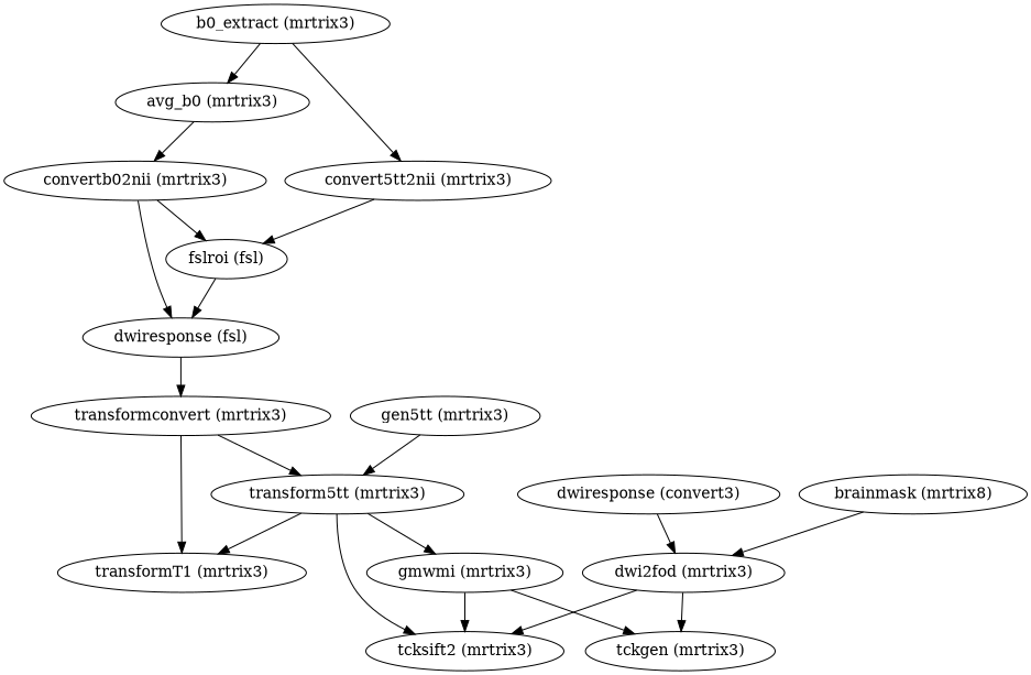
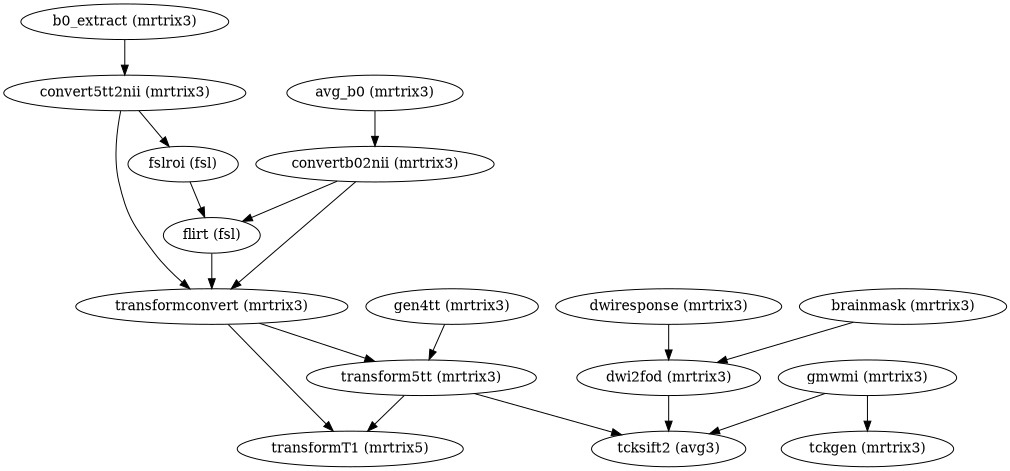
  strict digraph {
    "b0_extract (mrtrix3)"
    "avg_b0 (mrtrix3)"
    "convert5tt2nii (mrtrix3)"
    "convertb02nii (mrtrix3)"
-   "flirt (fsl)" [label="dwiresponse (fsl)"]
+   "flirt (fsl)"
    "transformconvert (mrtrix3)"
    "transform5tt (mrtrix3)"
-   "transformT1 (mrtrix3)"
+   "transformT1 (mrtrix3)" [label="transformT1 (mrtrix5)"]
    "gmwmi (mrtrix3)"
-   "tcksift2 (mrtrix3)"
-   "gen5tt (mrtrix3)"
+   "tcksift2 (mrtrix3)" [label="tcksift2 (avg3)"]
+   "gen5tt (mrtrix3)" [label="gen4tt (mrtrix3)"]
    "fslroi (fsl)"
    "tckgen (mrtrix3)"
-   "dwiresponse (mrtrix3)" [label="dwiresponse (convert3)"]
+   "dwiresponse (mrtrix3)"
    "dwi2fod (mrtrix3)"
-   "brainmask (mrtrix3)" [label="brainmask (mrtrix8)"]
-   "b0_extract (mrtrix3)" -> "avg_b0 (mrtrix3)"
+   "brainmask (mrtrix3)"
    "b0_extract (mrtrix3)" -> "convert5tt2nii (mrtrix3)"
    "avg_b0 (mrtrix3)" -> "convertb02nii (mrtrix3)"
+   "convert5tt2nii (mrtrix3)" -> "transformconvert (mrtrix3)"
    "convert5tt2nii (mrtrix3)" -> "fslroi (fsl)"
    "convertb02nii (mrtrix3)" -> "flirt (fsl)"
-   "convertb02nii (mrtrix3)" -> "fslroi (fsl)"
+   "convertb02nii (mrtrix3)" -> "transformconvert (mrtrix3)"
    "flirt (fsl)" -> "transformconvert (mrtrix3)"
    "transformconvert (mrtrix3)" -> "transform5tt (mrtrix3)"
    "transformconvert (mrtrix3)" -> "transformT1 (mrtrix3)"
    "transform5tt (mrtrix3)" -> "transformT1 (mrtrix3)"
-   "transform5tt (mrtrix3)" -> "gmwmi (mrtrix3)"
    "transform5tt (mrtrix3)" -> "tcksift2 (mrtrix3)"
    "gmwmi (mrtrix3)" -> "tcksift2 (mrtrix3)"
    "gmwmi (mrtrix3)" -> "tckgen (mrtrix3)"
    "gen5tt (mrtrix3)" -> "transform5tt (mrtrix3)"
    "fslroi (fsl)" -> "flirt (fsl)"
    "dwiresponse (mrtrix3)" -> "dwi2fod (mrtrix3)"
    "dwi2fod (mrtrix3)" -> "tcksift2 (mrtrix3)"
-   "dwi2fod (mrtrix3)" -> "tckgen (mrtrix3)"
    "brainmask (mrtrix3)" -> "dwi2fod (mrtrix3)"
  }
